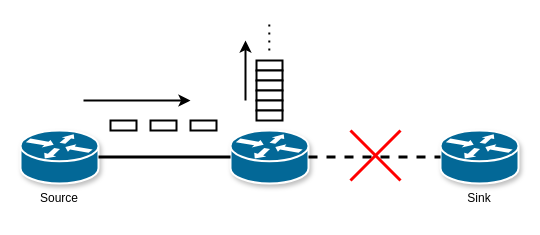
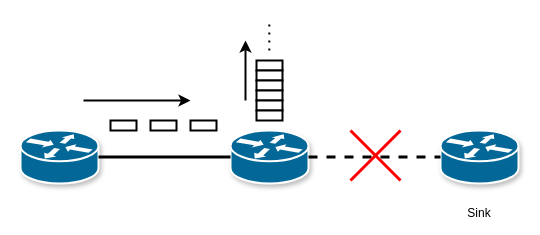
  <mxCell id="0" />
  <mxCell id="1" parent="0" />
  <mxCell id="2" value="" style="rounded=0;whiteSpace=wrap;html=1;strokeWidth=2;shadow=0;" parent="1" vertex="1"><mxGeometry x="256" y="60" width="26" height="10" as="geometry" /></mxCell>
  <mxCell id="3" value="" style="rounded=0;whiteSpace=wrap;html=1;strokeWidth=2;shadow=0;" parent="1" vertex="1"><mxGeometry x="256" y="70" width="26" height="10" as="geometry" /></mxCell>
  <mxCell id="4" value="" style="rounded=0;whiteSpace=wrap;html=1;strokeWidth=2;shadow=0;" parent="1" vertex="1"><mxGeometry x="256" y="80" width="26" height="10" as="geometry" /></mxCell>
  <mxCell id="5" value="" style="rounded=0;whiteSpace=wrap;html=1;strokeWidth=2;shadow=0;" parent="1" vertex="1"><mxGeometry x="256" y="90" width="26" height="10" as="geometry" /></mxCell>
  <mxCell id="6" value="" style="rounded=0;whiteSpace=wrap;html=1;strokeWidth=2;shadow=0;" parent="1" vertex="1"><mxGeometry x="256" y="100" width="26" height="10" as="geometry" /></mxCell>
  <mxCell id="7" value="" style="shape=mxgraph.cisco.routers.router;html=1;pointerEvents=1;dashed=0;fillColor=#036897;strokeColor=#ffffff;strokeWidth=2;verticalLabelPosition=bottom;verticalAlign=top;align=center;outlineConnect=0;shadow=1;" parent="1" vertex="1"><mxGeometry x="20" y="130" width="78" height="53" as="geometry" /></mxCell>
  <mxCell id="8" value="" style="shape=mxgraph.cisco.routers.router;html=1;pointerEvents=1;dashed=0;fillColor=#036897;strokeColor=#ffffff;strokeWidth=2;verticalLabelPosition=bottom;verticalAlign=top;align=center;outlineConnect=0;shadow=1;" parent="1" vertex="1"><mxGeometry x="230" y="130" width="78" height="53" as="geometry" /></mxCell>
  <mxCell id="9" value="" style="shape=mxgraph.cisco.routers.router;html=1;pointerEvents=1;dashed=0;fillColor=#036897;strokeColor=#ffffff;strokeWidth=2;verticalLabelPosition=bottom;verticalAlign=top;align=center;outlineConnect=0;shadow=1;" parent="1" vertex="1"><mxGeometry x="440" y="130" width="78" height="53" as="geometry" /></mxCell>
  <mxCell id="10" value="" style="endArrow=none;html=1;rounded=0;exitX=1;exitY=0.5;exitDx=0;exitDy=0;exitPerimeter=0;entryX=0;entryY=0.5;entryDx=0;entryDy=0;entryPerimeter=0;strokeWidth=3;" parent="1" source="7" target="8" edge="1"><mxGeometry width="50" height="50" relative="1" as="geometry"><mxPoint x="280" y="310" as="sourcePoint" /><mxPoint x="200" y="230" as="targetPoint" /></mxGeometry></mxCell>
  <mxCell id="11" value="" style="rounded=0;whiteSpace=wrap;html=1;strokeWidth=2;shadow=0;" parent="1" vertex="1"><mxGeometry x="256" y="110" width="26" height="10" as="geometry" /></mxCell>
  <mxCell id="12" value="" style="rounded=0;whiteSpace=wrap;html=1;strokeWidth=2;shadow=0;" parent="1" vertex="1"><mxGeometry x="110" y="120" width="26" height="10" as="geometry" /></mxCell>
  <mxCell id="13" value="" style="rounded=0;whiteSpace=wrap;html=1;strokeWidth=2;shadow=0;" parent="1" vertex="1"><mxGeometry x="150" y="120" width="26" height="10" as="geometry" /></mxCell>
  <mxCell id="14" value="" style="rounded=0;whiteSpace=wrap;html=1;strokeWidth=2;shadow=0;" parent="1" vertex="1"><mxGeometry x="190" y="120" width="26" height="10" as="geometry" /></mxCell>
  <mxCell id="15" value="" style="endArrow=classic;html=1;rounded=0;strokeWidth=2;" parent="1" edge="1"><mxGeometry width="50" height="50" relative="1" as="geometry"><mxPoint x="83" y="100" as="sourcePoint" /><mxPoint x="190" y="100" as="targetPoint" /></mxGeometry></mxCell>
  <mxCell id="16" value="" style="endArrow=classic;html=1;rounded=0;strokeWidth=2;" parent="1" edge="1"><mxGeometry width="50" height="50" relative="1" as="geometry"><mxPoint x="245" y="100" as="sourcePoint" /><mxPoint x="245" y="40" as="targetPoint" /></mxGeometry></mxCell>
  <mxCell id="17" value="" style="endArrow=none;dashed=1;html=1;dashPattern=1 3;strokeWidth=2;rounded=0;jumpSize=6;targetPerimeterSpacing=0;startSize=6;sourcePerimeterSpacing=0;jumpStyle=none;" parent="1" edge="1"><mxGeometry width="50" height="50" relative="1" as="geometry"><mxPoint x="268.8" y="50" as="sourcePoint" /><mxPoint x="268.8" y="20" as="targetPoint" /></mxGeometry></mxCell>
- <mxCell id="18" value="Source" style="text;html=1;strokeColor=none;fillColor=none;align=center;verticalAlign=middle;whiteSpace=wrap;rounded=0;" parent="1" vertex="1"><mxGeometry x="29" y="183" width="60" height="30" as="geometry" /></mxCell>
- <mxCell id="19" value="Sink" style="text;html=1;strokeColor=none;fillColor=none;align=center;verticalAlign=middle;whiteSpace=wrap;rounded=0;" parent="1" vertex="1"><mxGeometry x="449" y="183" width="60" height="30" as="geometry" /></mxCell>
+ <mxCell id="19" value="Sink" style="text;html=1;strokeColor=none;fillColor=none;align=center;verticalAlign=middle;whiteSpace=wrap;rounded=0;" parent="1" vertex="1"><mxGeometry x="449" y="198" width="60" height="30" as="geometry" /></mxCell>
  <mxCell id="20" value="" style="endArrow=none;dashed=1;html=1;rounded=0;startSize=6;sourcePerimeterSpacing=0;targetPerimeterSpacing=0;strokeWidth=3;jumpStyle=none;jumpSize=6;exitX=1;exitY=0.5;exitDx=0;exitDy=0;exitPerimeter=0;entryX=0;entryY=0.5;entryDx=0;entryDy=0;entryPerimeter=0;" parent="1" source="8" target="9" edge="1"><mxGeometry width="50" height="50" relative="1" as="geometry"><mxPoint x="240" y="170" as="sourcePoint" /><mxPoint x="290" y="120" as="targetPoint" /></mxGeometry></mxCell>
  <mxCell id="21" value="" style="endArrow=none;html=1;rounded=0;startSize=6;sourcePerimeterSpacing=0;targetPerimeterSpacing=0;strokeWidth=3;jumpStyle=none;jumpSize=6;strokeColor=#ff0000;" parent="1" edge="1"><mxGeometry width="50" height="50" relative="1" as="geometry"><mxPoint x="400" y="180" as="sourcePoint" /><mxPoint x="350" y="130" as="targetPoint" /></mxGeometry></mxCell>
  <mxCell id="22" value="" style="endArrow=none;html=1;rounded=0;startSize=6;sourcePerimeterSpacing=0;targetPerimeterSpacing=0;strokeWidth=3;jumpStyle=none;jumpSize=6;strokeColor=#FF0000;" parent="1" edge="1"><mxGeometry width="50" height="50" relative="1" as="geometry"><mxPoint x="350" y="180" as="sourcePoint" /><mxPoint x="400" y="130" as="targetPoint" /></mxGeometry></mxCell>
